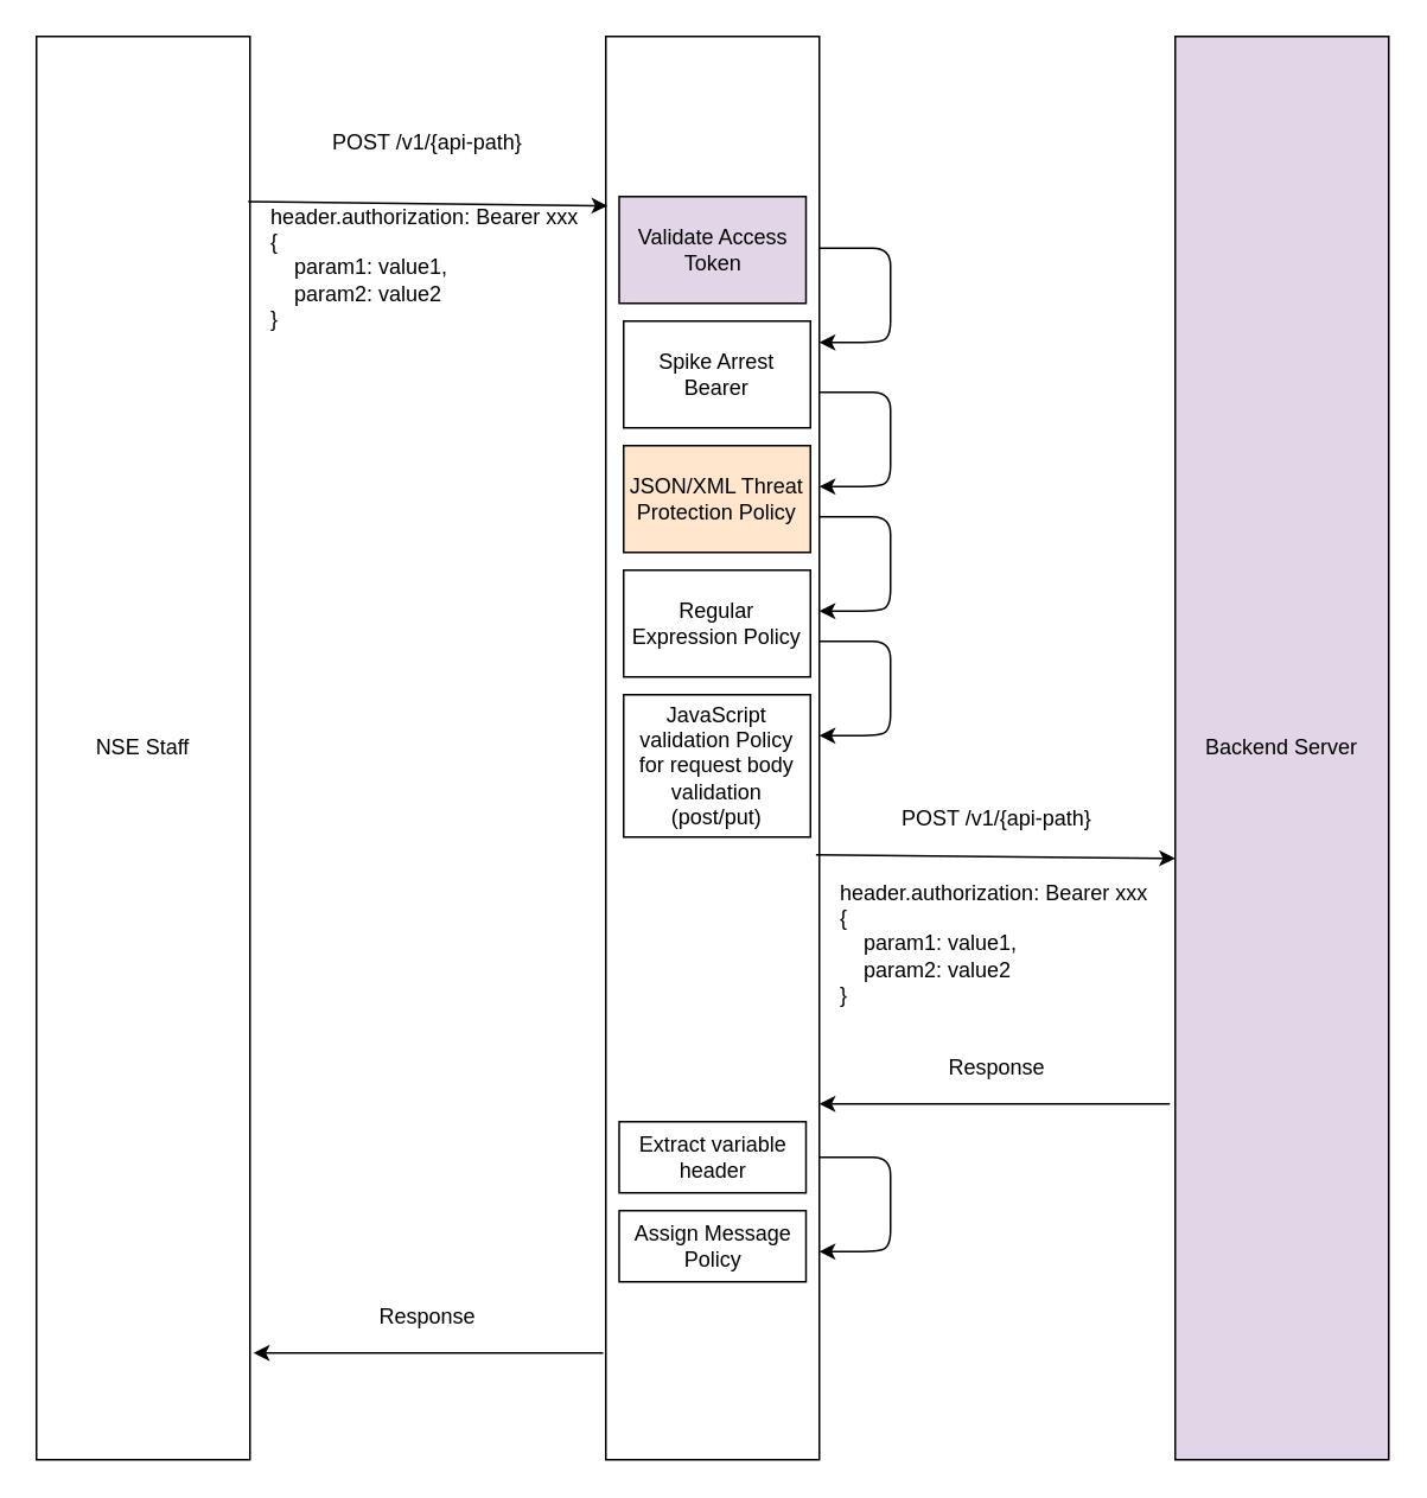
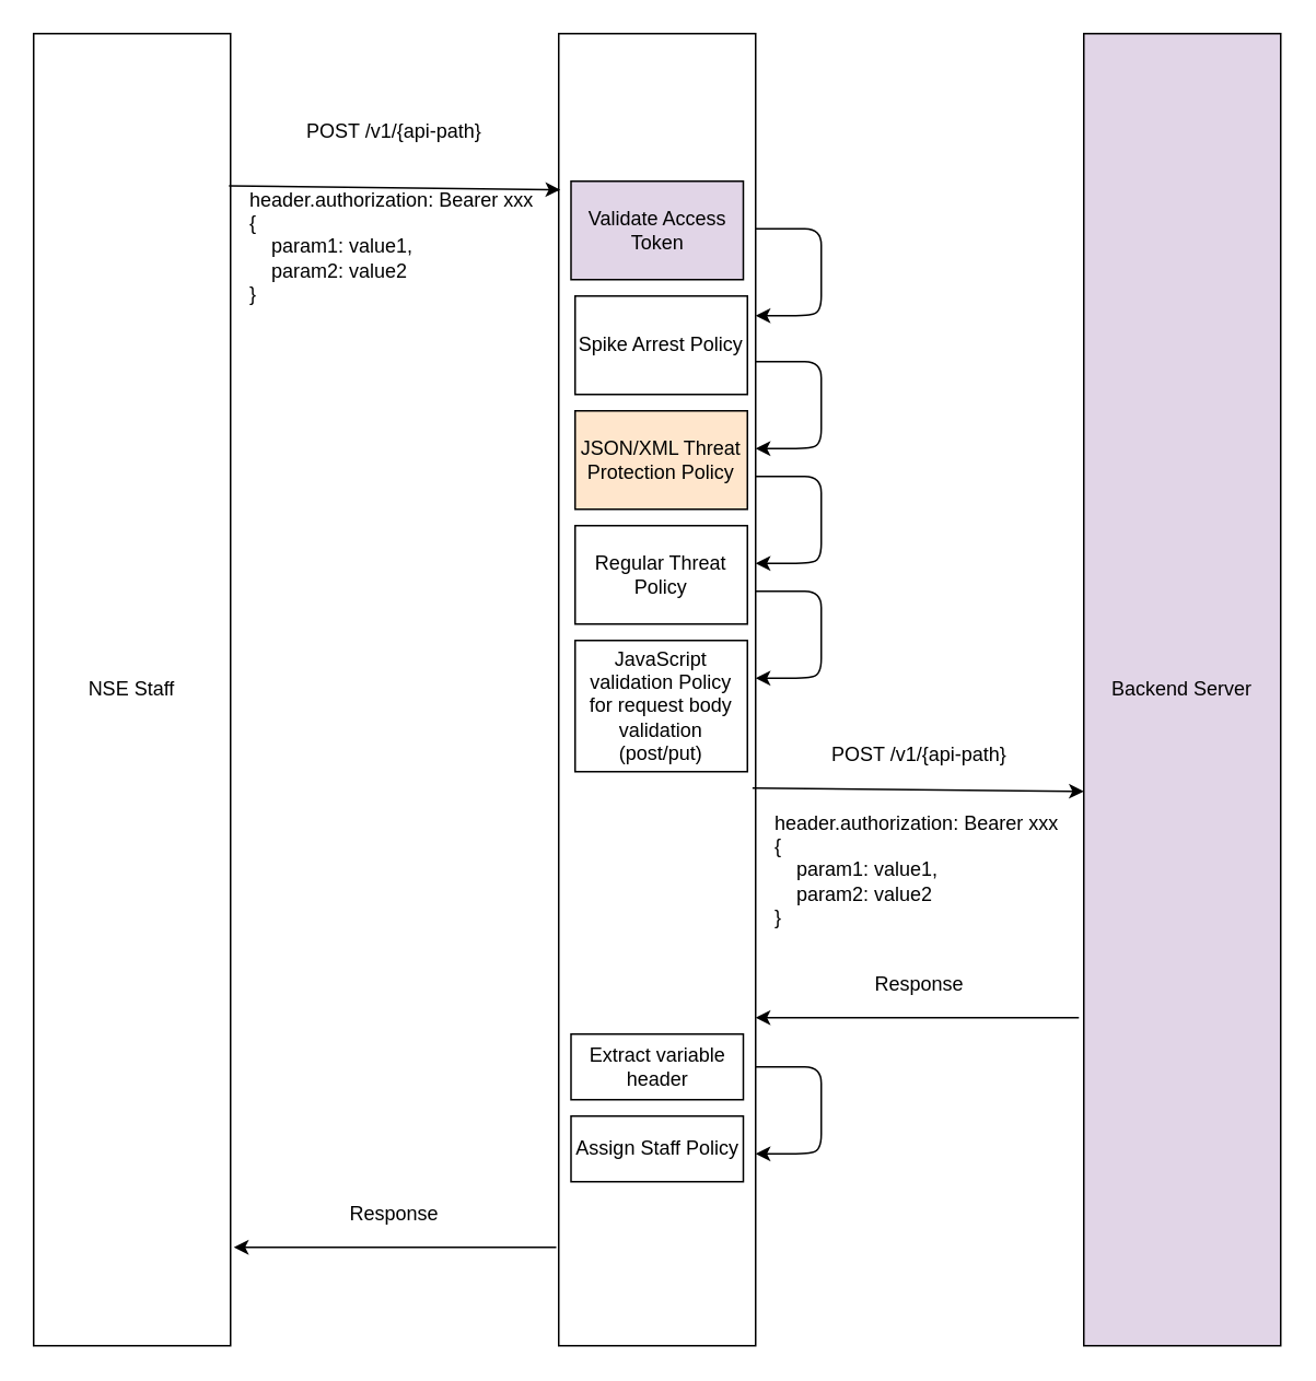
  <mxCell id="0" />
  <mxCell id="1" parent="0" />
  <mxCell id="2" value="NSE Staff" style="rounded=0;whiteSpace=wrap;html=1;" vertex="1" parent="1"><mxGeometry x="20" y="20" width="120" height="800" as="geometry" /></mxCell>
  <mxCell id="3" value="" style="rounded=0;whiteSpace=wrap;html=1;" vertex="1" parent="1"><mxGeometry x="340" y="20" width="120" height="800" as="geometry" /></mxCell>
  <mxCell id="4" value="Backend Server" style="rounded=0;whiteSpace=wrap;html=1;fillColor=#e1d5e7;" vertex="1" parent="1"><mxGeometry x="660" y="20" width="120" height="800" as="geometry" /></mxCell>
  <mxCell id="5" value="" style="endArrow=classic;html=1;entryX=0.008;entryY=0.119;entryDx=0;entryDy=0;entryPerimeter=0;exitX=0.992;exitY=0.116;exitDx=0;exitDy=0;exitPerimeter=0;" edge="1" parent="1" source="2" target="3"><mxGeometry width="50" height="50" relative="1" as="geometry"><mxPoint x="144" y="101" as="sourcePoint" /><mxPoint x="430" y="300" as="targetPoint" /></mxGeometry></mxCell>
  <mxCell id="6" value="" style="endArrow=classic;html=1;entryX=0.008;entryY=0.119;entryDx=0;entryDy=0;entryPerimeter=0;exitX=0.992;exitY=0.116;exitDx=0;exitDy=0;exitPerimeter=0;" edge="1" parent="1"><mxGeometry width="50" height="50" relative="1" as="geometry"><mxPoint x="458.08" y="480" as="sourcePoint" /><mxPoint x="660" y="482.04" as="targetPoint" /></mxGeometry></mxCell>
  <mxCell id="7" value="POST /v1/{api-path}" style="text;html=1;strokeColor=none;fillColor=none;align=center;verticalAlign=middle;whiteSpace=wrap;rounded=0;" vertex="1" parent="1"><mxGeometry x="150" y="70" width="180" height="20" as="geometry" /></mxCell>
  <mxCell id="8" value="header.authorization: Bearer xxx&lt;br&gt;{&lt;br&gt;&amp;nbsp; &amp;nbsp; param1: value1,&lt;br&gt;&amp;nbsp; &amp;nbsp; param2: value2&lt;br&gt;}" style="text;html=1;strokeColor=none;fillColor=none;align=left;verticalAlign=middle;whiteSpace=wrap;rounded=0;" vertex="1" parent="1"><mxGeometry x="150" y="110" width="180" height="80" as="geometry" /></mxCell>
  <mxCell id="9" value="Validate Access Token" style="rounded=0;whiteSpace=wrap;html=1;fillColor=#e1d5e7;" vertex="1" parent="1"><mxGeometry x="347.5" y="110" width="105" height="60" as="geometry" /></mxCell>
- <mxCell id="10" value="Spike Arrest Bearer" style="rounded=0;whiteSpace=wrap;html=1;" vertex="1" parent="1"><mxGeometry x="350" y="180" width="105" height="60" as="geometry" /></mxCell>
+ <mxCell id="10" value="Spike Arrest Policy" style="rounded=0;whiteSpace=wrap;html=1;" vertex="1" parent="1"><mxGeometry x="350" y="180" width="105" height="60" as="geometry" /></mxCell>
  <mxCell id="11" value="JSON/XML Threat Protection Policy" style="rounded=0;whiteSpace=wrap;html=1;fillColor=#ffe6cc;" vertex="1" parent="1"><mxGeometry x="350" y="250" width="105" height="60" as="geometry" /></mxCell>
- <mxCell id="12" value="Regular Expression Policy" style="rounded=0;whiteSpace=wrap;html=1;" vertex="1" parent="1"><mxGeometry x="350" y="320" width="105" height="60" as="geometry" /></mxCell>
+ <mxCell id="12" value="Regular Threat Policy" style="rounded=0;whiteSpace=wrap;html=1;" vertex="1" parent="1"><mxGeometry x="350" y="320" width="105" height="60" as="geometry" /></mxCell>
  <mxCell id="13" value="JavaScript validation Policy for request body validation (post/put)" style="rounded=0;whiteSpace=wrap;html=1;" vertex="1" parent="1"><mxGeometry x="350" y="390" width="105" height="80" as="geometry" /></mxCell>
  <mxCell id="14" value="POST /v1/{api-path}" style="text;html=1;strokeColor=none;fillColor=none;align=center;verticalAlign=middle;whiteSpace=wrap;rounded=0;" vertex="1" parent="1"><mxGeometry x="470" y="450" width="180" height="20" as="geometry" /></mxCell>
  <mxCell id="15" value="header.authorization: Bearer xxx&lt;br&gt;{&lt;br&gt;&amp;nbsp; &amp;nbsp; param1: value1,&lt;br&gt;&amp;nbsp; &amp;nbsp; param2: value2&lt;br&gt;}" style="text;html=1;strokeColor=none;fillColor=none;align=left;verticalAlign=middle;whiteSpace=wrap;rounded=0;" vertex="1" parent="1"><mxGeometry x="470" y="490" width="180" height="80" as="geometry" /></mxCell>
  <mxCell id="16" value="" style="endArrow=classic;html=1;" edge="1" parent="1"><mxGeometry width="50" height="50" relative="1" as="geometry"><mxPoint x="657" y="620" as="sourcePoint" /><mxPoint x="460" y="620" as="targetPoint" /></mxGeometry></mxCell>
  <mxCell id="17" value="Response" style="text;html=1;strokeColor=none;fillColor=none;align=center;verticalAlign=middle;whiteSpace=wrap;rounded=0;" vertex="1" parent="1"><mxGeometry x="470" y="590" width="180" height="20" as="geometry" /></mxCell>
  <mxCell id="18" value="Extract variable header" style="rounded=0;whiteSpace=wrap;html=1;" vertex="1" parent="1"><mxGeometry x="347.5" y="630" width="105" height="40" as="geometry" /></mxCell>
- <mxCell id="19" value="Assign Message Policy" style="rounded=0;whiteSpace=wrap;html=1;" vertex="1" parent="1"><mxGeometry x="347.5" y="680" width="105" height="40" as="geometry" /></mxCell>
+ <mxCell id="19" value="Assign Staff Policy" style="rounded=0;whiteSpace=wrap;html=1;" vertex="1" parent="1"><mxGeometry x="347.5" y="680" width="105" height="40" as="geometry" /></mxCell>
  <mxCell id="20" value="" style="endArrow=classic;html=1;" edge="1" parent="1"><mxGeometry width="50" height="50" relative="1" as="geometry"><mxPoint x="338.5" y="760" as="sourcePoint" /><mxPoint x="142" y="760" as="targetPoint" /></mxGeometry></mxCell>
  <mxCell id="21" value="Response" style="text;html=1;strokeColor=none;fillColor=none;align=center;verticalAlign=middle;whiteSpace=wrap;rounded=0;" vertex="1" parent="1"><mxGeometry x="150" y="730" width="180" height="20" as="geometry" /></mxCell>
  <mxCell id="22" value="" style="endArrow=classic;html=1;exitX=0.992;exitY=0.116;exitDx=0;exitDy=0;exitPerimeter=0;" edge="1" parent="1"><mxGeometry width="50" height="50" relative="1" as="geometry"><mxPoint x="460" y="138.98" as="sourcePoint" /><mxPoint x="460" y="192" as="targetPoint" /><Array as="points"><mxPoint x="500" y="139" /><mxPoint x="500" y="190" /><mxPoint x="490" y="192" /></Array></mxGeometry></mxCell>
  <mxCell id="23" value="" style="endArrow=classic;html=1;exitX=0.992;exitY=0.116;exitDx=0;exitDy=0;exitPerimeter=0;" edge="1" parent="1"><mxGeometry width="50" height="50" relative="1" as="geometry"><mxPoint x="460" y="220" as="sourcePoint" /><mxPoint x="460" y="273.02" as="targetPoint" /><Array as="points"><mxPoint x="500" y="220.02" /><mxPoint x="500" y="271.02" /><mxPoint x="490" y="273.02" /></Array></mxGeometry></mxCell>
  <mxCell id="24" value="" style="endArrow=classic;html=1;exitX=0.992;exitY=0.116;exitDx=0;exitDy=0;exitPerimeter=0;" edge="1" parent="1"><mxGeometry width="50" height="50" relative="1" as="geometry"><mxPoint x="460" y="290" as="sourcePoint" /><mxPoint x="460" y="343.02" as="targetPoint" /><Array as="points"><mxPoint x="500" y="290.02" /><mxPoint x="500" y="341.02" /><mxPoint x="490" y="343.02" /></Array></mxGeometry></mxCell>
  <mxCell id="25" value="" style="endArrow=classic;html=1;exitX=0.992;exitY=0.116;exitDx=0;exitDy=0;exitPerimeter=0;" edge="1" parent="1"><mxGeometry width="50" height="50" relative="1" as="geometry"><mxPoint x="460" y="360" as="sourcePoint" /><mxPoint x="460" y="413.02" as="targetPoint" /><Array as="points"><mxPoint x="500" y="360.02" /><mxPoint x="500" y="411.02" /><mxPoint x="490" y="413.02" /></Array></mxGeometry></mxCell>
  <mxCell id="26" value="" style="endArrow=classic;html=1;exitX=0.992;exitY=0.116;exitDx=0;exitDy=0;exitPerimeter=0;" edge="1" parent="1"><mxGeometry width="50" height="50" relative="1" as="geometry"><mxPoint x="460" y="650" as="sourcePoint" /><mxPoint x="460" y="703.02" as="targetPoint" /><Array as="points"><mxPoint x="500" y="650.02" /><mxPoint x="500" y="701.02" /><mxPoint x="490" y="703.02" /></Array></mxGeometry></mxCell>
